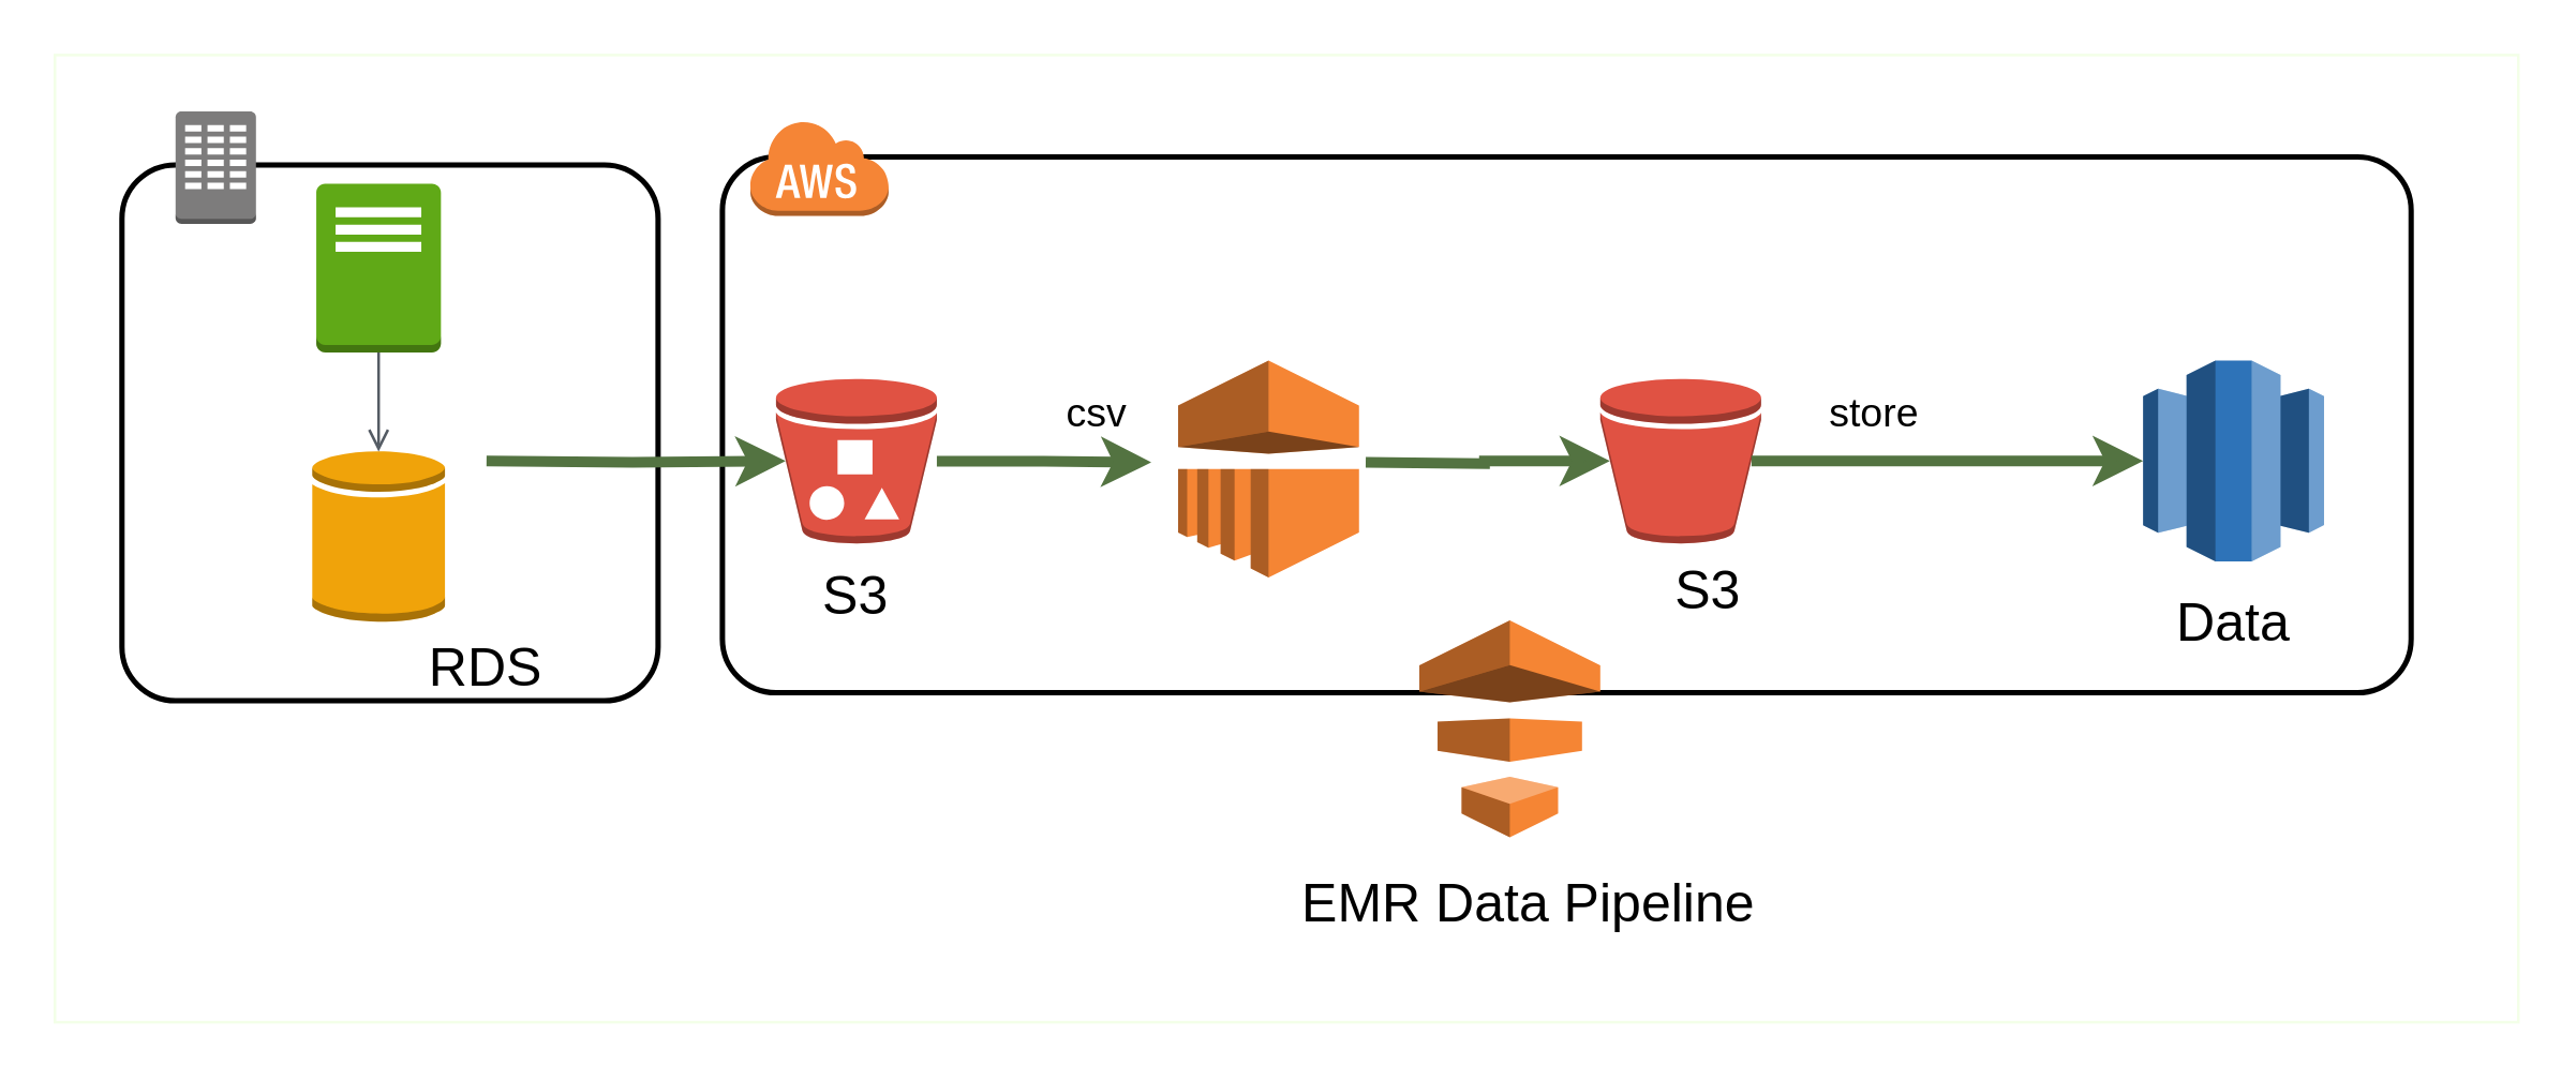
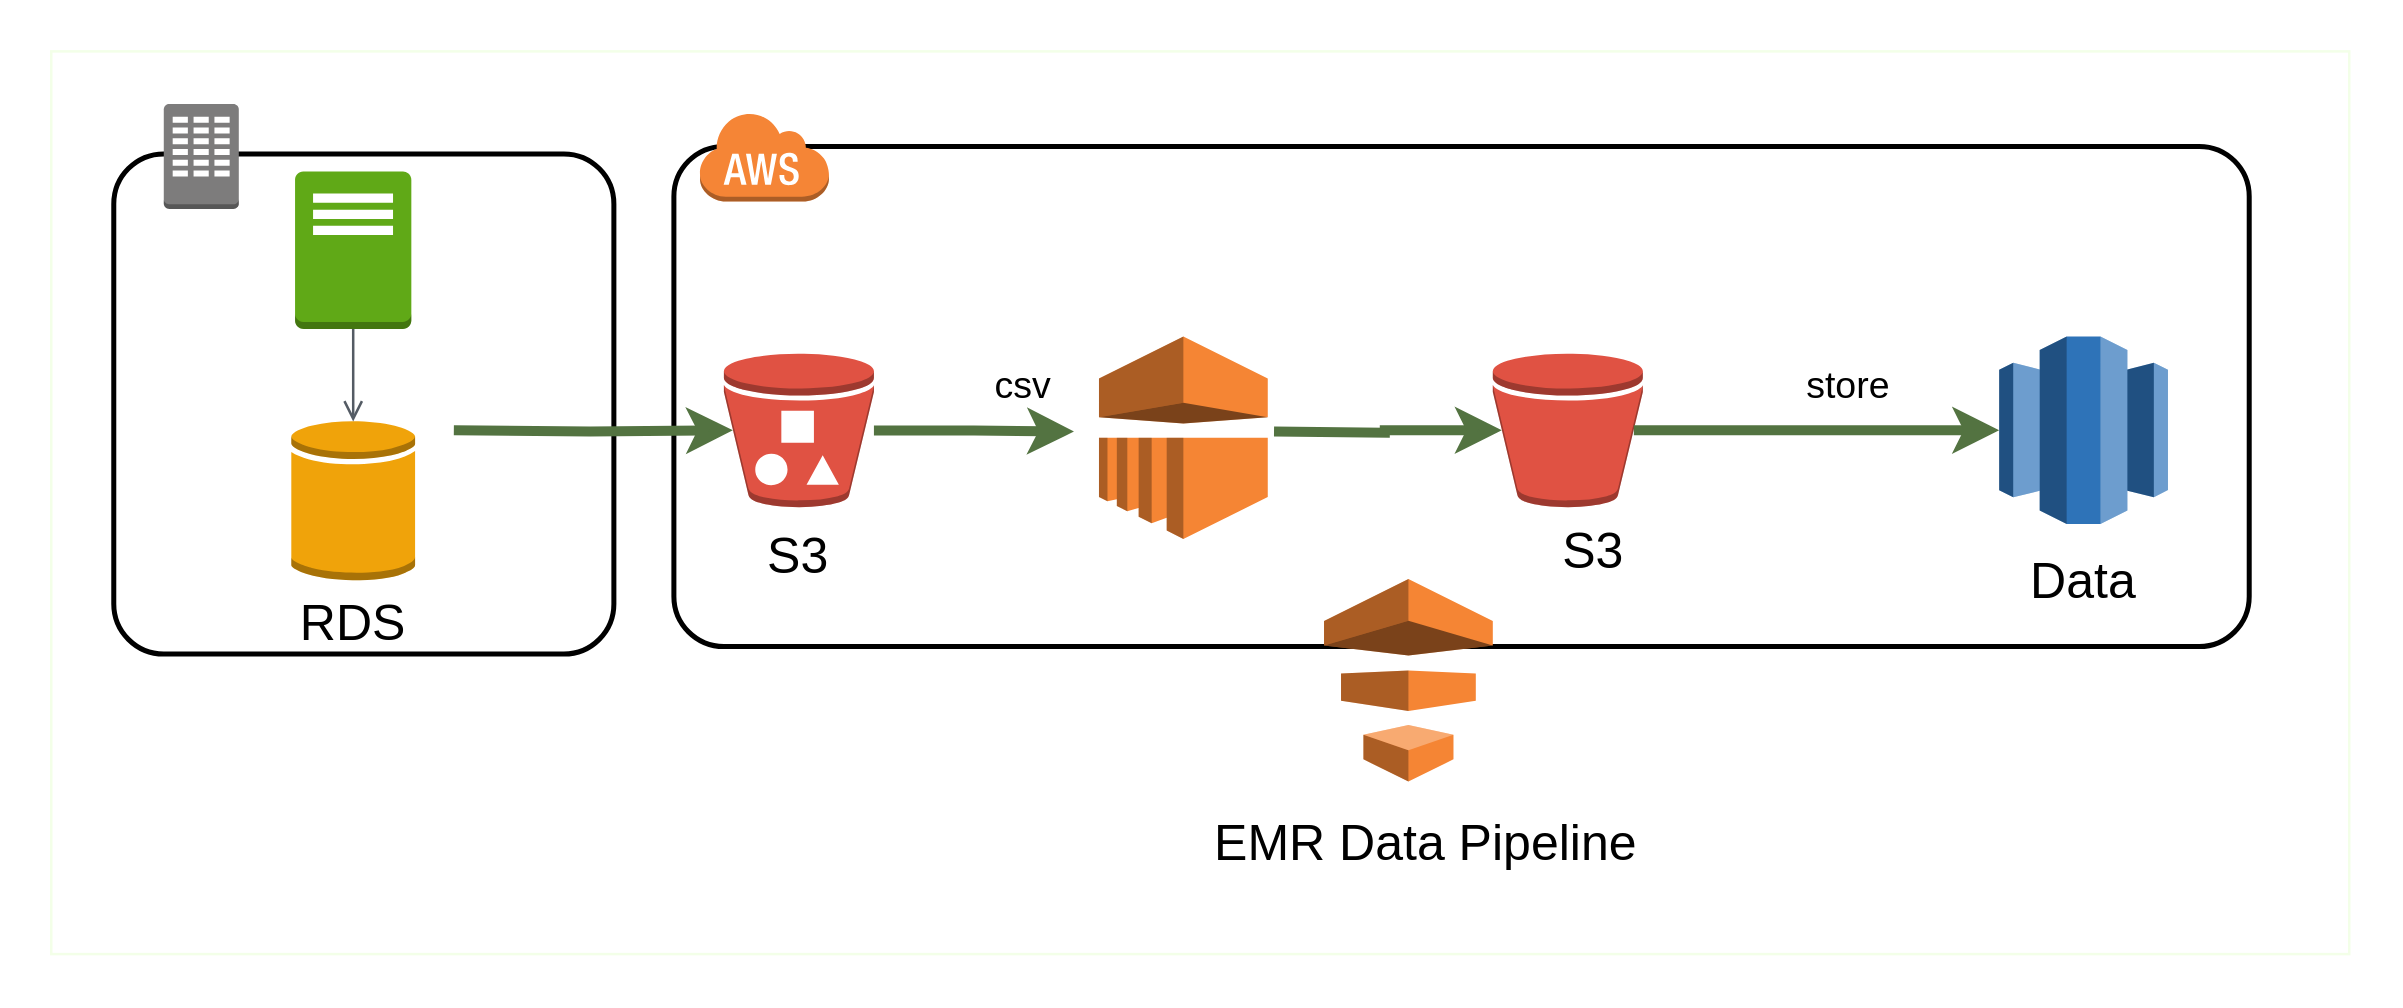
  <mxCell id="0" />
  <mxCell id="1" parent="0" />
  <mxCell id="2" value="" style="rounded=0;whiteSpace=wrap;html=1;strokeColor=#F3FFE8;" vertex="1" parent="1"><mxGeometry x="20" y="20" width="919" height="361" as="geometry" /></mxCell>
  <mxCell id="3" value="" style="rounded=1;arcSize=10;dashed=0;fillColor=none;gradientColor=none;strokeWidth=2;" vertex="1" parent="1"><mxGeometry x="269" y="58" width="630" height="200" as="geometry" /></mxCell>
  <mxCell id="4" value="" style="rounded=1;arcSize=10;dashed=0;fillColor=none;gradientColor=none;strokeWidth=2;" vertex="1" parent="1"><mxGeometry x="45" y="61" width="200" height="200" as="geometry" /></mxCell>
  <mxCell id="5" value="" style="edgeStyle=orthogonalEdgeStyle;rounded=0;orthogonalLoop=1;jettySize=auto;html=1;strokeColor=#537341;strokeWidth=4;fontSize=20;entryX=0.06;entryY=0.5;entryDx=0;entryDy=0;entryPerimeter=0;" parent="1" target="7" edge="1"><mxGeometry relative="1" as="geometry"><mxPoint x="261" y="171.5" as="targetPoint" /><mxPoint x="181" y="171.5" as="sourcePoint" /></mxGeometry></mxCell>
  <mxCell id="6" value="" style="edgeStyle=orthogonalEdgeStyle;rounded=0;orthogonalLoop=1;jettySize=auto;html=1;strokeColor=#537341;strokeWidth=4;fontSize=20;" parent="1" source="7" edge="1"><mxGeometry relative="1" as="geometry"><mxPoint x="429" y="172" as="targetPoint" /></mxGeometry></mxCell>
  <mxCell id="7" value="" style="outlineConnect=0;dashed=0;verticalLabelPosition=bottom;verticalAlign=top;align=center;html=1;shape=mxgraph.aws3.bucket_with_objects;fillColor=#E05243;gradientColor=none;fontSize=20;" parent="1" vertex="1"><mxGeometry x="289" y="140.75" width="60" height="61.5" as="geometry" /></mxCell>
  <mxCell id="8" value="" style="edgeStyle=orthogonalEdgeStyle;rounded=0;orthogonalLoop=1;jettySize=auto;html=1;strokeColor=#537341;strokeWidth=4;fontSize=20;entryX=0.06;entryY=0.5;entryDx=0;entryDy=0;entryPerimeter=0;" parent="1" target="9" edge="1"><mxGeometry relative="1" as="geometry"><mxPoint x="579" y="172" as="targetPoint" /><mxPoint x="509" y="172" as="sourcePoint" /></mxGeometry></mxCell>
  <mxCell id="9" value="" style="outlineConnect=0;dashed=0;verticalLabelPosition=bottom;verticalAlign=top;align=center;html=1;shape=mxgraph.aws3.bucket;fillColor=#E05243;gradientColor=none;fontSize=20;" parent="1" vertex="1"><mxGeometry x="596.5" y="140.75" width="60" height="61.5" as="geometry" /></mxCell>
  <mxCell id="10" value="" style="edgeStyle=orthogonalEdgeStyle;rounded=0;orthogonalLoop=1;jettySize=auto;html=1;strokeColor=#537341;strokeWidth=4;fontSize=20;exitX=0.94;exitY=0.5;exitDx=0;exitDy=0;exitPerimeter=0;" parent="1" source="9" target="12" edge="1"><mxGeometry relative="1" as="geometry"><mxPoint x="766.5" y="171.5" as="targetPoint" /><mxPoint x="659" y="172" as="sourcePoint" /></mxGeometry></mxCell>
  <mxCell id="11" value="" style="outlineConnect=0;dashed=0;verticalLabelPosition=bottom;verticalAlign=top;align=center;html=1;shape=mxgraph.aws3.emr;fillColor=#F58534;gradientColor=none;fontSize=20;" parent="1" vertex="1"><mxGeometry x="439" y="134" width="67.5" height="81" as="geometry" /></mxCell>
  <mxCell id="12" value="" style="outlineConnect=0;dashed=0;verticalLabelPosition=bottom;verticalAlign=top;align=center;html=1;shape=mxgraph.aws3.redshift;fillColor=#2E73B8;gradientColor=none;fontSize=20;" parent="1" vertex="1"><mxGeometry x="799" y="134" width="67.5" height="75" as="geometry" /></mxCell>
  <mxCell id="13" value="" style="outlineConnect=0;dashed=0;verticalLabelPosition=bottom;verticalAlign=top;align=center;html=1;shape=mxgraph.aws3.data_pipeline;fillColor=#F58534;gradientColor=none;fontSize=20;" parent="1" vertex="1"><mxGeometry x="529" y="231" width="67.5" height="81" as="geometry" /></mxCell>
  <mxCell id="14" value="EMR Data Pipeline" style="text;html=1;strokeColor=none;fillColor=none;align=center;verticalAlign=middle;whiteSpace=wrap;rounded=0;fontSize=20;" parent="1" vertex="1"><mxGeometry x="466.5" y="326" width="206.25" height="20" as="geometry" /></mxCell>
  <mxCell id="15" value="S3" style="text;html=1;strokeColor=none;fillColor=none;align=center;verticalAlign=middle;whiteSpace=wrap;rounded=0;fontSize=20;" parent="1" vertex="1"><mxGeometry x="616.5" y="209" width="40" height="20" as="geometry" /></mxCell>
  <mxCell id="16" value="S3" style="text;html=1;strokeColor=none;fillColor=none;align=center;verticalAlign=middle;whiteSpace=wrap;rounded=0;fontSize=20;" parent="1" vertex="1"><mxGeometry x="299" y="211" width="40" height="20" as="geometry" /></mxCell>
  <mxCell id="17" value="Data" style="text;html=1;strokeColor=none;fillColor=none;align=center;verticalAlign=middle;whiteSpace=wrap;rounded=0;fontSize=20;" parent="1" vertex="1"><mxGeometry x="812.75" y="221" width="40" height="20" as="geometry" /></mxCell>
- <mxCell id="18" value="RDS" style="text;html=1;strokeColor=none;fillColor=none;align=center;verticalAlign=middle;whiteSpace=wrap;rounded=0;fontSize=20;" parent="1" vertex="1"><mxGeometry x="161" y="238" width="40" height="20" as="geometry" /></mxCell>
+ <mxCell id="18" value="RDS" style="text;html=1;strokeColor=none;fillColor=none;align=center;verticalAlign=middle;whiteSpace=wrap;rounded=0;fontSize=20;" parent="1" vertex="1"><mxGeometry x="121" y="238" width="40" height="20" as="geometry" /></mxCell>
  <mxCell id="19" value="&lt;span style=&quot;font-size: 15px&quot;&gt;csv&lt;/span&gt;" style="text;html=1;strokeColor=none;fillColor=none;align=center;verticalAlign=middle;whiteSpace=wrap;rounded=0;fontSize=20;" parent="1" vertex="1"><mxGeometry x="389" y="140.75" width="40" height="20" as="geometry" /></mxCell>
- <mxCell id="20" value="&lt;span style=&quot;font-size: 15px&quot;&gt;store&lt;/span&gt;" style="text;html=1;strokeColor=none;fillColor=none;align=center;verticalAlign=middle;whiteSpace=wrap;rounded=0;fontSize=20;" parent="1" vertex="1"><mxGeometry x="679" y="140.75" width="40" height="20" as="geometry" /></mxCell>
+ <mxCell id="20" value="&lt;span style=&quot;font-size: 15px&quot;&gt;store&lt;/span&gt;" style="text;html=1;strokeColor=none;fillColor=none;align=center;verticalAlign=middle;whiteSpace=wrap;rounded=0;fontSize=20;" parent="1" vertex="1"><mxGeometry x="719" y="140.75" width="40" height="20" as="geometry" /></mxCell>
  <mxCell id="21" value="" style="dashed=0;html=1;shape=mxgraph.aws3.cloud;fillColor=#F58536;gradientColor=none;dashed=0;" vertex="1" parent="1"><mxGeometry x="279" y="44" width="52" height="36" as="geometry" /></mxCell>
  <mxCell id="22" value="" style="dashed=0;html=1;shape=mxgraph.aws3.corporate_data_center;fillColor=#7D7C7C;gradientColor=none;dashed=0;" vertex="1" parent="1"><mxGeometry x="65" y="41" width="30" height="42" as="geometry" /></mxCell>
  <mxCell id="23" value="" style="outlineConnect=0;dashed=0;verticalLabelPosition=bottom;verticalAlign=top;align=center;html=1;shape=mxgraph.aws3.traditional_server;fillColor=#60a917;strokeColor=#2D7600;fontColor=#ffffff;" vertex="1" parent="1"><mxGeometry x="117.5" y="68" width="46.5" height="63" as="geometry" /></mxCell>
  <mxCell id="24" value="" style="outlineConnect=0;dashed=0;verticalLabelPosition=bottom;verticalAlign=top;align=center;html=1;shape=mxgraph.aws3.generic_database;fillColor=#f0a30a;strokeColor=#BD7000;fontColor=#ffffff;" vertex="1" parent="1"><mxGeometry x="116" y="167" width="49.5" height="64.5" as="geometry" /></mxCell>
  <mxCell id="25" value="" style="edgeStyle=orthogonalEdgeStyle;html=1;endArrow=open;elbow=vertical;startArrow=none;endFill=0;strokeColor=#545B64;rounded=0;exitX=0.5;exitY=1;exitDx=0;exitDy=0;exitPerimeter=0;entryX=0.5;entryY=0.015;entryDx=0;entryDy=0;entryPerimeter=0;" edge="1" parent="1" source="23" target="24"><mxGeometry width="100" relative="1" as="geometry"><mxPoint x="519" y="151" as="sourcePoint" /><mxPoint x="619" y="151" as="targetPoint" /></mxGeometry></mxCell>
